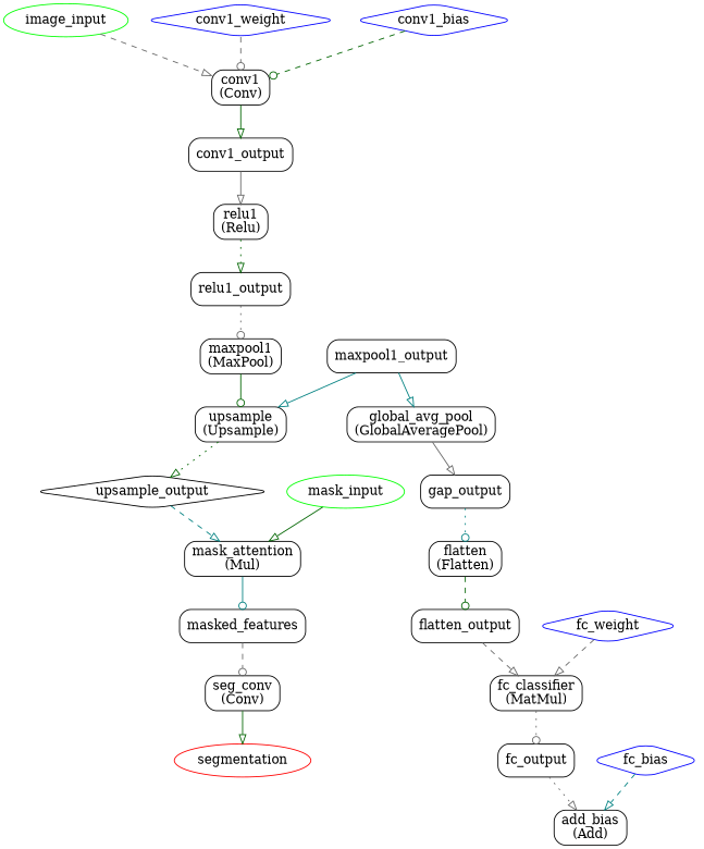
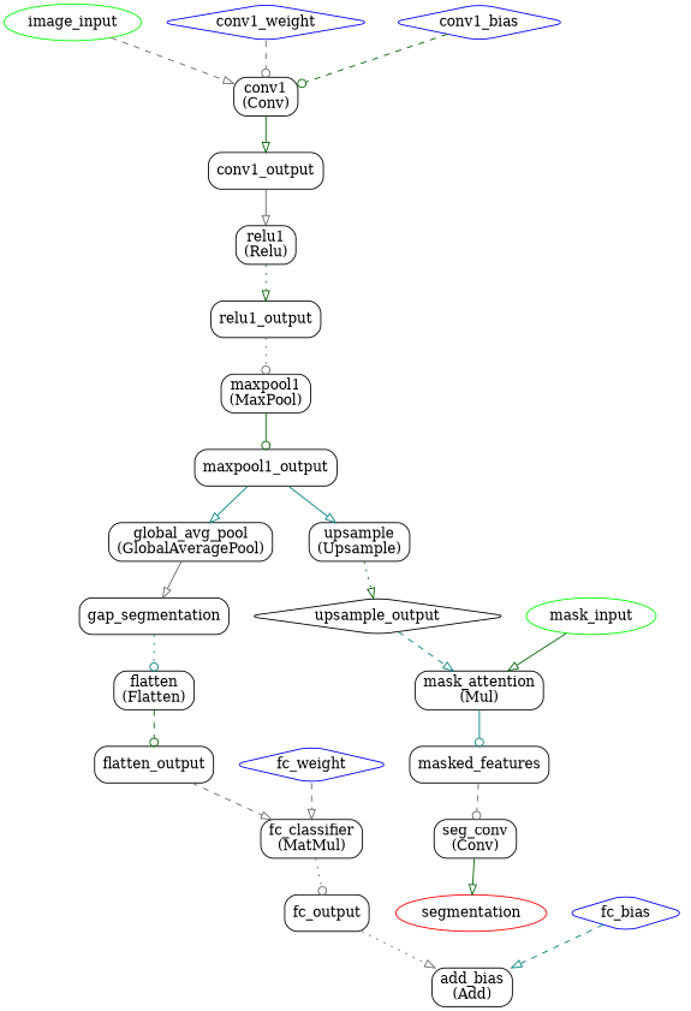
  digraph {
    rankdir=TB
    node [shape=box style=rounded]
    edge [arrowhead=onormal color=gray40 style=dashed]
    n1 [color=green label=image_input shape=ellipse]
    n2 [label="conv1\n(Conv)"]
    conv1_output
    n4 [color=green label=mask_input shape=ellipse]
    n5 [label="mask_attention\n(Mul)"]
    masked_features
    n7 [color=blue label=conv1_weight shape=diamond]
    n8 [color=blue label=conv1_bias shape=diamond]
    n9 [color=blue label=fc_bias shape=diamond]
    n10 [label="add_bias\n(Add)"]
    n11 [color=blue label=fc_weight shape=diamond]
    n12 [label="fc_classifier\n(MatMul)"]
    fc_output
    n14 [label="relu1\n(Relu)"]
    relu1_output
    n16 [label="maxpool1\n(MaxPool)"]
    maxpool1_output
    n18 [label="global_avg_pool\n(GlobalAveragePool)"]
    n19 [label="upsample\n(Upsample)"]
-   gap_output
+   gap_output [label=gap_segmentation]
    n21 [label="flatten\n(Flatten)"]
    flatten_output
    upsample_output [shape=diamond]
    n24 [label="seg_conv\n(Conv)"]
    n25 [color=red label=segmentation shape=ellipse]
    n1 -> n2
    n2 -> conv1_output [color=darkgreen style=solid]
    conv1_output -> n14 [style=solid]
    n4 -> n5 [color=darkgreen style=solid]
    n5 -> masked_features [arrowhead=odot color=teal style=solid]
    masked_features -> n24 [arrowhead=odot]
    n7 -> n2 [arrowhead=odot]
    n8 -> n2 [arrowhead=odot color=darkgreen]
    n9 -> n10 [color=teal]
    n11 -> n12
    n12 -> fc_output [arrowhead=odot style=dotted]
    fc_output -> n10 [style=dotted]
    n14 -> relu1_output [color=darkgreen style=dotted]
    relu1_output -> n16 [arrowhead=odot style=dotted]
-   n16 -> n19 [arrowhead=odot color=darkgreen style=solid]
+   n16 -> maxpool1_output [arrowhead=odot color=darkgreen style=solid]
    maxpool1_output -> n18 [color=teal style=solid]
    maxpool1_output -> n19 [color=teal style=solid]
    n18 -> gap_output [style=solid]
    n19 -> upsample_output [color=darkgreen style=dotted]
    gap_output -> n21 [arrowhead=odot color=teal style=dotted]
    n21 -> flatten_output [arrowhead=odot color=darkgreen]
    flatten_output -> n12
    upsample_output -> n5 [color=teal]
    n24 -> n25 [color=darkgreen style=solid]
  }
